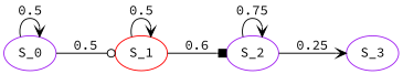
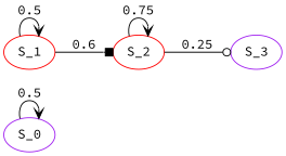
  digraph {
    fontname="Source Code Pro"
    rankdir=LR
    node [color=purple fontname="Source Code Pro"]
    edge [arrowhead=vee fontname="Source Code Pro"]
    S_0
    S_1 [color=red]
-   S_2
+   S_2 [color=red]
    S_3
    S_0 -> S_0 [label=0.5]
-   S_0 -> S_1 [arrowhead=odot label=0.5]
    S_1 -> S_1 [label=0.5]
    S_1 -> S_2 [arrowhead=box label=0.6]
    S_2 -> S_2 [label=0.75]
-   S_2 -> S_3 [label=0.25]
+   S_2 -> S_3 [arrowhead=odot label=0.25]
  }
